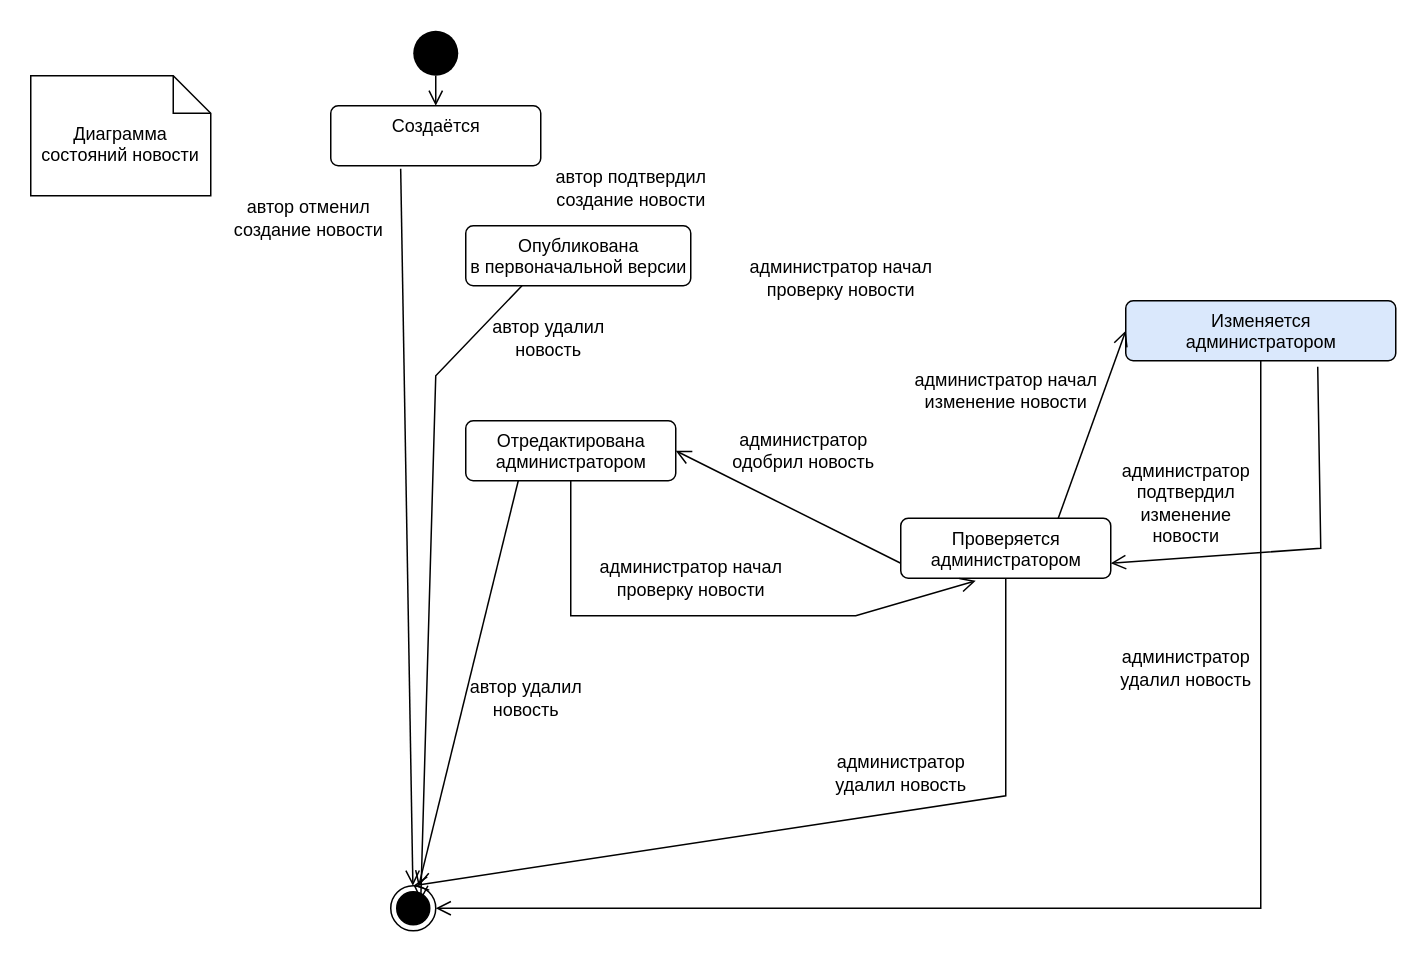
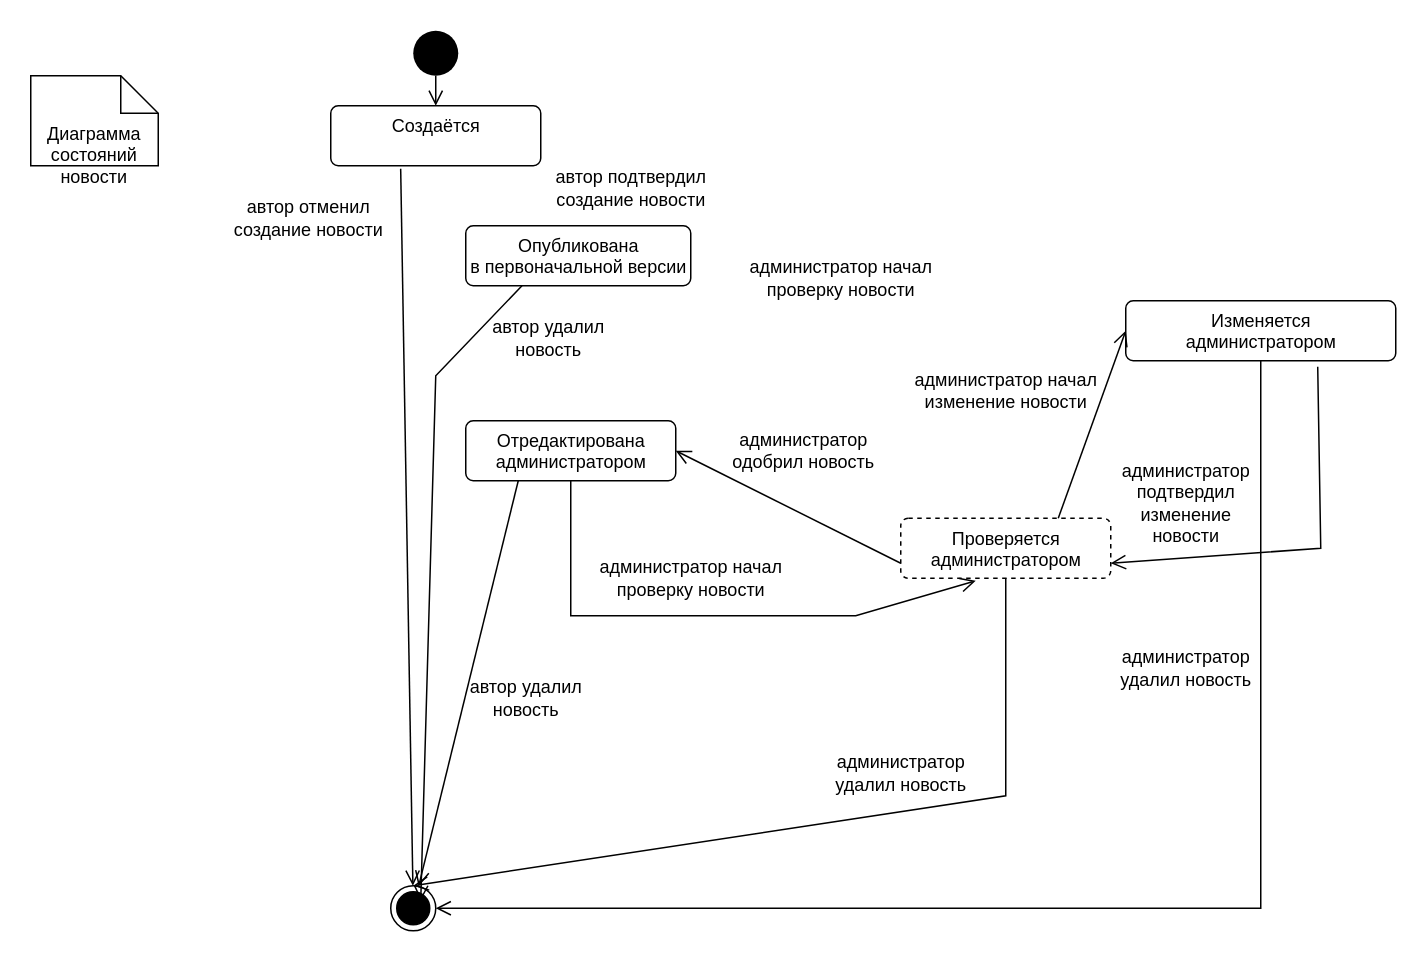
  <mxCell id="0" />
  <mxCell id="1" parent="0" />
  <mxCell id="2" value="" style="ellipse;fillColor=#000000;strokeColor=none;" vertex="1" parent="1"><mxGeometry x="275" y="20" width="30" height="30" as="geometry" /></mxCell>
  <mxCell id="3" value="Создаётся" style="html=1;align=center;verticalAlign=top;rounded=1;absoluteArcSize=1;arcSize=10;dashed=0;" vertex="1" parent="1"><mxGeometry x="220" y="70" width="140" height="40" as="geometry" /></mxCell>
  <mxCell id="4" value="Опубликована&lt;br&gt;в первоначальной версии" style="html=1;align=center;verticalAlign=top;rounded=1;absoluteArcSize=1;arcSize=10;dashed=0;" vertex="1" parent="1"><mxGeometry x="310" y="150" width="150" height="40" as="geometry" /></mxCell>
- <mxCell id="5" value="Проверяется&lt;br&gt;администратором" style="html=1;align=center;verticalAlign=top;rounded=1;absoluteArcSize=1;arcSize=10;dashed=0;" vertex="1" parent="1"><mxGeometry x="600" y="345" width="140" height="40" as="geometry" /></mxCell>
+ <mxCell id="5" value="Проверяется&lt;br&gt;администратором" style="html=1;align=center;verticalAlign=top;rounded=1;absoluteArcSize=1;arcSize=10;dashed=1;" vertex="1" parent="1"><mxGeometry x="600" y="345" width="140" height="40" as="geometry" /></mxCell>
  <mxCell id="6" value="" style="ellipse;html=1;shape=endState;fillColor=#000000;strokeColor=#000000;" vertex="1" parent="1"><mxGeometry x="260" y="590" width="30" height="30" as="geometry" /></mxCell>
- <mxCell id="7" value="Изменяется&lt;br&gt;администратором" style="html=1;align=center;verticalAlign=top;rounded=1;absoluteArcSize=1;arcSize=10;dashed=0;fillColor=#dae8fc;" vertex="1" parent="1"><mxGeometry x="750" y="200" width="180" height="40" as="geometry" /></mxCell>
+ <mxCell id="7" value="Изменяется&lt;br&gt;администратором" style="html=1;align=center;verticalAlign=top;rounded=1;absoluteArcSize=1;arcSize=10;dashed=0;" vertex="1" parent="1"><mxGeometry x="750" y="200" width="180" height="40" as="geometry" /></mxCell>
  <mxCell id="8" value="" style="endArrow=open;startArrow=none;endFill=0;startFill=0;endSize=8;html=1;verticalAlign=bottom;labelBackgroundColor=none;strokeWidth=1;rounded=0;exitX=0.5;exitY=1;exitDx=0;exitDy=0;entryX=0.5;entryY=0;entryDx=0;entryDy=0;" edge="1" parent="1" source="2" target="3"><mxGeometry width="160" relative="1" as="geometry"><mxPoint x="260" y="210" as="sourcePoint" /><mxPoint x="420" y="210" as="targetPoint" /></mxGeometry></mxCell>
  <mxCell id="9" value="" style="endArrow=open;startArrow=none;endFill=0;startFill=0;endSize=8;html=1;verticalAlign=bottom;labelBackgroundColor=none;strokeWidth=1;rounded=0;exitX=0.75;exitY=0;exitDx=0;exitDy=0;entryX=0;entryY=0.5;entryDx=0;entryDy=0;" edge="1" parent="1" source="5" target="7"><mxGeometry width="160" relative="1" as="geometry"><mxPoint x="300" y="300" as="sourcePoint" /><mxPoint x="300" y="380" as="targetPoint" /></mxGeometry></mxCell>
  <mxCell id="10" value="" style="endArrow=open;startArrow=none;endFill=0;startFill=0;endSize=8;html=1;verticalAlign=bottom;labelBackgroundColor=none;strokeWidth=1;rounded=0;entryX=1;entryY=0.75;entryDx=0;entryDy=0;exitX=0.711;exitY=1.1;exitDx=0;exitDy=0;exitPerimeter=0;" edge="1" parent="1" source="7" target="5"><mxGeometry width="160" relative="1" as="geometry"><mxPoint x="850" y="330" as="sourcePoint" /><mxPoint x="310" y="390" as="targetPoint" /><Array as="points"><mxPoint x="880" y="365" /></Array></mxGeometry></mxCell>
  <mxCell id="11" value="" style="endArrow=open;startArrow=none;endFill=0;startFill=0;endSize=8;html=1;verticalAlign=bottom;labelBackgroundColor=none;strokeWidth=1;rounded=0;exitX=0.5;exitY=1;exitDx=0;exitDy=0;entryX=0.5;entryY=0;entryDx=0;entryDy=0;" edge="1" parent="1" source="5" target="6"><mxGeometry width="160" relative="1" as="geometry"><mxPoint x="330" y="330" as="sourcePoint" /><mxPoint x="330" y="410" as="targetPoint" /><Array as="points"><mxPoint x="670" y="530" /></Array></mxGeometry></mxCell>
- <mxCell id="12" value="Диаграмма состояний новости" style="shape=note2;boundedLbl=1;whiteSpace=wrap;html=1;size=25;verticalAlign=top;align=center;" vertex="1" parent="1"><mxGeometry x="20" y="50" width="120" height="80" as="geometry" /></mxCell>
+ <mxCell id="12" value="Диаграмма состояний новости" style="shape=note2;boundedLbl=1;whiteSpace=wrap;html=1;size=25;verticalAlign=top;align=center;" vertex="1" parent="1"><mxGeometry x="20" y="50" width="85" height="60" as="geometry" /></mxCell>
  <mxCell id="13" value="" style="endArrow=open;startArrow=none;endFill=0;startFill=0;endSize=8;html=1;verticalAlign=bottom;labelBackgroundColor=none;strokeWidth=1;rounded=0;entryX=1;entryY=0.5;entryDx=0;entryDy=0;exitX=0;exitY=0.75;exitDx=0;exitDy=0;" edge="1" parent="1" source="5" target="21"><mxGeometry width="160" relative="1" as="geometry"><mxPoint x="568" y="330" as="sourcePoint" /><mxPoint x="490" y="330" as="targetPoint" /><Array as="points" /></mxGeometry></mxCell>
  <mxCell id="14" value="автор подтвердил&lt;br&gt;создание новости" style="text;html=1;align=center;verticalAlign=middle;resizable=0;points=[];autosize=1;strokeColor=none;fillColor=none;rotation=0;" vertex="1" parent="1"><mxGeometry x="360" y="110" width="120" height="30" as="geometry" /></mxCell>
  <mxCell id="15" value="" style="endArrow=open;startArrow=none;endFill=0;startFill=0;endSize=8;html=1;verticalAlign=bottom;labelBackgroundColor=none;strokeWidth=1;rounded=0;exitX=0.333;exitY=1.05;exitDx=0;exitDy=0;exitPerimeter=0;" edge="1" parent="1" source="3" target="6"><mxGeometry width="160" relative="1" as="geometry"><mxPoint x="270" y="120" as="sourcePoint" /><mxPoint x="300" y="470" as="targetPoint" /><Array as="points" /></mxGeometry></mxCell>
  <mxCell id="16" value="автор отменил&lt;br&gt;создание новости" style="text;html=1;align=center;verticalAlign=middle;resizable=0;points=[];autosize=1;strokeColor=none;fillColor=none;" vertex="1" parent="1"><mxGeometry x="150" y="130" width="110" height="30" as="geometry" /></mxCell>
  <mxCell id="17" value="администратор&lt;br&gt;удалил новость" style="text;html=1;align=center;verticalAlign=middle;resizable=0;points=[];autosize=1;strokeColor=none;fillColor=none;" vertex="1" parent="1"><mxGeometry x="740" y="430" width="100" height="30" as="geometry" /></mxCell>
  <mxCell id="18" value="администратор&lt;br&gt;одобрил новость" style="text;html=1;align=center;verticalAlign=middle;resizable=0;points=[];autosize=1;strokeColor=none;fillColor=none;" vertex="1" parent="1"><mxGeometry x="480" y="285" width="110" height="30" as="geometry" /></mxCell>
  <mxCell id="19" value="администратор начал&lt;br&gt;изменение новости" style="text;html=1;align=center;verticalAlign=middle;resizable=0;points=[];autosize=1;strokeColor=none;fillColor=none;" vertex="1" parent="1"><mxGeometry x="600" y="245" width="140" height="30" as="geometry" /></mxCell>
  <mxCell id="20" value="администратор&lt;br&gt;подтвердил&lt;br&gt;изменение&lt;br&gt;новости" style="text;html=1;align=center;verticalAlign=middle;resizable=0;points=[];autosize=1;strokeColor=none;fillColor=none;" vertex="1" parent="1"><mxGeometry x="740" y="305" width="100" height="60" as="geometry" /></mxCell>
  <mxCell id="21" value="Отредактирована&lt;br&gt;администратором" style="html=1;align=center;verticalAlign=top;rounded=1;absoluteArcSize=1;arcSize=10;dashed=0;" vertex="1" parent="1"><mxGeometry x="310" y="280" width="140" height="40" as="geometry" /></mxCell>
  <mxCell id="22" value="автор удалил&lt;br&gt;новость" style="text;html=1;align=center;verticalAlign=middle;resizable=0;points=[];autosize=1;strokeColor=none;fillColor=none;" vertex="1" parent="1"><mxGeometry x="320" y="210" width="90" height="30" as="geometry" /></mxCell>
  <mxCell id="23" value="администратор начал&lt;br&gt;проверку новости" style="text;html=1;align=center;verticalAlign=middle;resizable=0;points=[];autosize=1;strokeColor=none;fillColor=none;" vertex="1" parent="1"><mxGeometry x="490" y="170" width="140" height="30" as="geometry" /></mxCell>
  <mxCell id="24" value="" style="endArrow=open;startArrow=none;endFill=0;startFill=0;endSize=8;html=1;verticalAlign=bottom;labelBackgroundColor=none;strokeWidth=1;rounded=0;exitX=0.25;exitY=1;exitDx=0;exitDy=0;" edge="1" parent="1" source="4"><mxGeometry width="160" relative="1" as="geometry"><mxPoint x="590" y="390" as="sourcePoint" /><mxPoint x="280" y="600" as="targetPoint" /><Array as="points"><mxPoint x="290" y="250" /></Array></mxGeometry></mxCell>
  <mxCell id="25" value="" style="endArrow=open;startArrow=none;endFill=0;startFill=0;endSize=8;html=1;verticalAlign=bottom;labelBackgroundColor=none;strokeWidth=1;rounded=0;entryX=0.357;entryY=1.042;entryDx=0;entryDy=0;entryPerimeter=0;" edge="1" parent="1" source="21" target="5"><mxGeometry width="160" relative="1" as="geometry"><mxPoint x="455" y="290" as="sourcePoint" /><mxPoint x="600" y="360" as="targetPoint" /><Array as="points"><mxPoint x="380" y="410" /><mxPoint x="570" y="410" /></Array></mxGeometry></mxCell>
  <mxCell id="26" value="администратор начал&lt;br&gt;проверку новости" style="text;html=1;align=center;verticalAlign=middle;resizable=0;points=[];autosize=1;strokeColor=none;fillColor=none;" vertex="1" parent="1"><mxGeometry x="390" y="370" width="140" height="30" as="geometry" /></mxCell>
  <mxCell id="27" value="" style="endArrow=open;startArrow=none;endFill=0;startFill=0;endSize=8;html=1;verticalAlign=bottom;labelBackgroundColor=none;strokeWidth=1;rounded=0;exitX=0.25;exitY=1;exitDx=0;exitDy=0;" edge="1" parent="1" source="21" target="6"><mxGeometry width="160" relative="1" as="geometry"><mxPoint x="305" y="395" as="sourcePoint" /><mxPoint x="160" y="400" as="targetPoint" /><Array as="points" /></mxGeometry></mxCell>
  <mxCell id="28" value="автор удалил&lt;br&gt;новость" style="text;html=1;align=center;verticalAlign=middle;resizable=0;points=[];autosize=1;strokeColor=none;fillColor=none;" vertex="1" parent="1"><mxGeometry x="305" y="450" width="90" height="30" as="geometry" /></mxCell>
  <mxCell id="29" value="" style="endArrow=open;startArrow=none;endFill=0;startFill=0;endSize=8;html=1;verticalAlign=bottom;labelBackgroundColor=none;strokeWidth=1;rounded=0;" edge="1" parent="1" source="7" target="6"><mxGeometry width="160" relative="1" as="geometry"><mxPoint x="680" y="395" as="sourcePoint" /><mxPoint x="285" y="600" as="targetPoint" /><Array as="points"><mxPoint x="840" y="605" /></Array></mxGeometry></mxCell>
  <mxCell id="30" value="администратор&lt;br&gt;удалил новость" style="text;html=1;align=center;verticalAlign=middle;resizable=0;points=[];autosize=1;strokeColor=none;fillColor=none;" vertex="1" parent="1"><mxGeometry x="550" y="500" width="100" height="30" as="geometry" /></mxCell>
